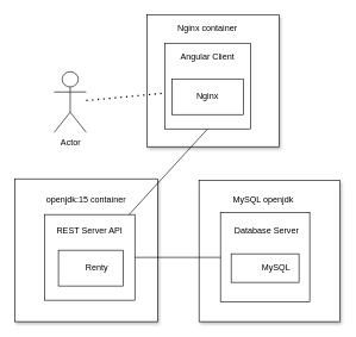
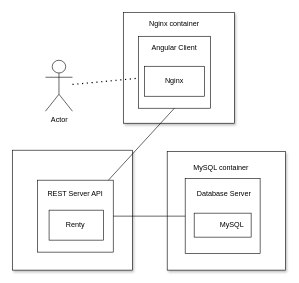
  <mxCell id="0" />
  <mxCell id="1" parent="0" />
  <mxCell id="2" value="" style="whiteSpace=wrap;html=1;aspect=fixed;shadow=1;" vertex="1" parent="1"><mxGeometry x="278" y="252.5" width="197.5" height="197.5" as="geometry" /></mxCell>
  <mxCell id="3" value="" style="whiteSpace=wrap;html=1;aspect=fixed;shadow=1;" vertex="1" parent="1"><mxGeometry x="20" y="250" width="200" height="200" as="geometry" /></mxCell>
  <mxCell id="4" value="" style="whiteSpace=wrap;html=1;aspect=fixed;shadow=1;" vertex="1" parent="1"><mxGeometry x="205" y="20" width="185" height="185" as="geometry" /></mxCell>
  <mxCell id="5" value="Actor" style="shape=umlActor;verticalLabelPosition=bottom;verticalAlign=top;html=1;" vertex="1" parent="1"><mxGeometry x="75" y="100" width="45" height="85" as="geometry" /></mxCell>
  <mxCell id="6" value="" style="whiteSpace=wrap;html=1;aspect=fixed;" vertex="1" parent="1"><mxGeometry x="230" y="60" width="120" height="120" as="geometry" /></mxCell>
  <mxCell id="7" value="Angular Client" style="text;html=1;strokeColor=none;fillColor=none;align=center;verticalAlign=middle;whiteSpace=wrap;rounded=0;" vertex="1" parent="1"><mxGeometry x="245" y="70" width="90" height="20" as="geometry" /></mxCell>
  <mxCell id="8" value="" style="whiteSpace=wrap;html=1;aspect=fixed;" vertex="1" parent="1"><mxGeometry x="62" y="300" width="126" height="120" as="geometry" /></mxCell>
  <mxCell id="9" value="REST Server API" style="text;html=1;strokeColor=none;fillColor=none;align=center;verticalAlign=middle;whiteSpace=wrap;rounded=0;" vertex="1" parent="1"><mxGeometry x="57" y="312.5" width="136" height="20" as="geometry" /></mxCell>
  <mxCell id="10" value="" style="whiteSpace=wrap;html=1;aspect=fixed;" vertex="1" parent="1"><mxGeometry x="308" y="297.5" width="125" height="125" as="geometry" /></mxCell>
  <mxCell id="11" value="Database Server" style="text;html=1;strokeColor=none;fillColor=none;align=center;verticalAlign=middle;whiteSpace=wrap;rounded=0;" vertex="1" parent="1"><mxGeometry x="313" y="312.5" width="120" height="20" as="geometry" /></mxCell>
  <mxCell id="12" value="" style="rounded=0;whiteSpace=wrap;html=1;" vertex="1" parent="1"><mxGeometry x="240" y="110" width="100" height="50" as="geometry" /></mxCell>
  <mxCell id="13" value="Nginx" style="text;html=1;strokeColor=none;fillColor=none;align=center;verticalAlign=middle;whiteSpace=wrap;rounded=0;" vertex="1" parent="1"><mxGeometry x="270" y="125" width="40" height="20" as="geometry" /></mxCell>
  <mxCell id="14" value="" style="rounded=0;whiteSpace=wrap;html=1;" vertex="1" parent="1"><mxGeometry x="81" y="350" width="91" height="50" as="geometry" /></mxCell>
- <mxCell id="15" value="Renty" style="text;html=1;strokeColor=none;fillColor=none;align=center;verticalAlign=middle;whiteSpace=wrap;rounded=0;" vertex="1" parent="1"><mxGeometry x="112" y="365" width="46" height="20" as="geometry" /></mxCell>
+ <mxCell id="15" value="Renty" style="text;html=1;strokeColor=none;fillColor=none;align=center;verticalAlign=middle;whiteSpace=wrap;rounded=0;" vertex="1" parent="1"><mxGeometry x="102" y="365" width="46" height="20" as="geometry" /></mxCell>
  <mxCell id="16" value="" style="rounded=0;whiteSpace=wrap;html=1;" vertex="1" parent="1"><mxGeometry x="323" y="355" width="95" height="40" as="geometry" /></mxCell>
  <mxCell id="17" value="MySQL" style="text;html=1;strokeColor=none;fillColor=none;align=center;verticalAlign=middle;whiteSpace=wrap;rounded=0;" vertex="1" parent="1"><mxGeometry x="365.5" y="365" width="40" height="20" as="geometry" /></mxCell>
  <mxCell id="18" value="Nginx container" style="text;html=1;strokeColor=none;fillColor=none;align=center;verticalAlign=middle;whiteSpace=wrap;rounded=0;shadow=1;" vertex="1" parent="1"><mxGeometry x="235" y="30" width="110" height="20" as="geometry" /></mxCell>
- <mxCell id="19" value="openjdk:15 container" style="text;html=1;strokeColor=none;fillColor=none;align=center;verticalAlign=middle;whiteSpace=wrap;rounded=0;shadow=1;" vertex="1" parent="1"><mxGeometry x="57" y="270" width="126" height="20" as="geometry" /></mxCell>
- <mxCell id="20" value="MySQL openjdk" style="text;html=1;strokeColor=none;fillColor=none;align=center;verticalAlign=middle;whiteSpace=wrap;rounded=0;shadow=1;" vertex="1" parent="1"><mxGeometry x="308" y="270" width="120" height="20" as="geometry" /></mxCell>
+ <mxCell id="20" value="MySQL container" style="text;html=1;strokeColor=none;fillColor=none;align=center;verticalAlign=middle;whiteSpace=wrap;rounded=0;shadow=1;" vertex="1" parent="1"><mxGeometry x="308" y="270" width="120" height="20" as="geometry" /></mxCell>
  <mxCell id="21" value="" style="endArrow=none;dashed=1;html=1;dashPattern=1 3;strokeWidth=2;entryX=-0.023;entryY=0.585;entryDx=0;entryDy=0;entryPerimeter=0;" edge="1" parent="1" source="5" target="6"><mxGeometry width="50" height="50" relative="1" as="geometry"><mxPoint x="422" y="270" as="sourcePoint" /><mxPoint x="472" y="220" as="targetPoint" /></mxGeometry></mxCell>
  <mxCell id="22" value="" style="endArrow=none;html=1;entryX=0.5;entryY=1;entryDx=0;entryDy=0;" edge="1" parent="1" source="8" target="6"><mxGeometry width="50" height="50" relative="1" as="geometry"><mxPoint x="422" y="270" as="sourcePoint" /><mxPoint x="472" y="220" as="targetPoint" /></mxGeometry></mxCell>
  <mxCell id="23" value="" style="endArrow=none;html=1;exitX=1;exitY=0.5;exitDx=0;exitDy=0;entryX=0;entryY=0.5;entryDx=0;entryDy=0;" edge="1" parent="1" source="8" target="10"><mxGeometry width="50" height="50" relative="1" as="geometry"><mxPoint x="422" y="270" as="sourcePoint" /><mxPoint x="472" y="220" as="targetPoint" /></mxGeometry></mxCell>
